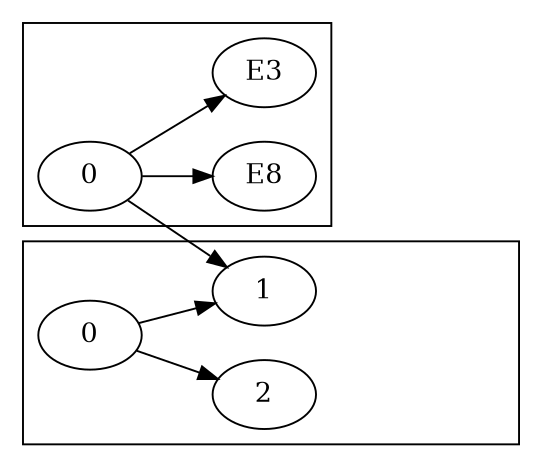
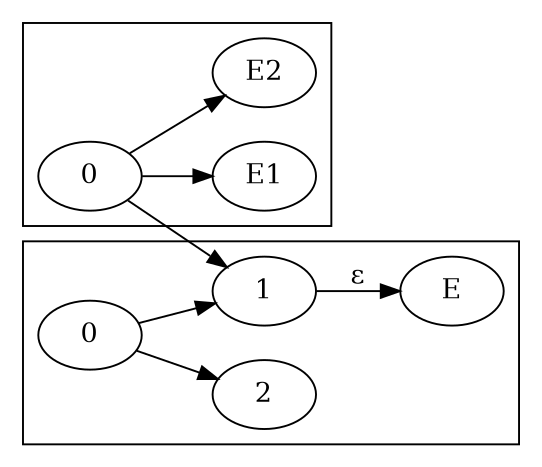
  digraph {
    compound=true
    rankdir=LR
    0
-   E1 [label=E8]
-   E2 [label=E3]
+   E1
+   E2
    n4 [label=0]
    1
    2
+   E
    subgraph cluster_1 {
      0
      E1
      E2
    }
    subgraph cluster_2 {
      n4
      1
      2
+     E
    }
    0 -> E1
    0 -> E2
    0 -> 1
    n4 -> 1
    n4 -> 2
+   1 -> E [label="ε"]
  }
